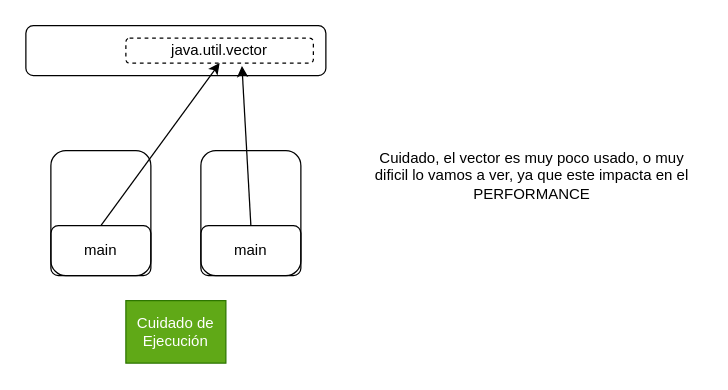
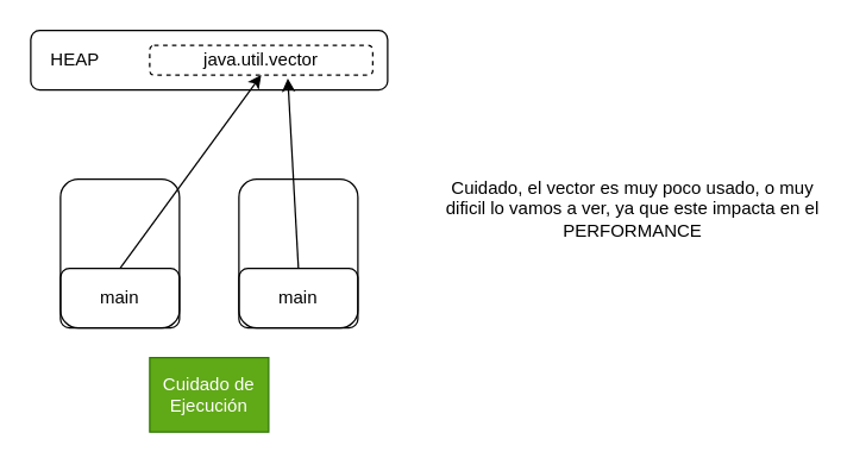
  <mxCell id="0" />
  <mxCell id="1" parent="0" />
  <mxCell id="2" value="" style="rounded=1;whiteSpace=wrap;html=1;fillColor=none;" parent="1" vertex="1"><mxGeometry x="40" y="120" width="80" height="100" as="geometry" /></mxCell>
  <mxCell id="3" style="edgeStyle=none;html=1;exitX=0.5;exitY=0;exitDx=0;exitDy=0;entryX=0.5;entryY=1;entryDx=0;entryDy=0;" parent="1" source="4" target="10" edge="1"><mxGeometry relative="1" as="geometry" /></mxCell>
  <mxCell id="4" value="main" style="rounded=1;whiteSpace=wrap;html=1;fillColor=none;" parent="1" vertex="1"><mxGeometry x="40" y="180" width="80" height="40" as="geometry" /></mxCell>
  <mxCell id="5" value="" style="rounded=1;whiteSpace=wrap;html=1;fillColor=none;" parent="1" vertex="1"><mxGeometry x="160" y="120" width="80" height="100" as="geometry" /></mxCell>
  <mxCell id="6" style="edgeStyle=none;html=1;exitX=0.5;exitY=0;exitDx=0;exitDy=0;entryX=0.619;entryY=1.11;entryDx=0;entryDy=0;entryPerimeter=0;" parent="1" source="7" target="10" edge="1"><mxGeometry relative="1" as="geometry" /></mxCell>
  <mxCell id="7" value="main" style="rounded=1;whiteSpace=wrap;html=1;fillColor=none;" parent="1" vertex="1"><mxGeometry x="160" y="180" width="80" height="40" as="geometry" /></mxCell>
  <mxCell id="8" value="" style="rounded=1;whiteSpace=wrap;html=1;fillColor=none;" parent="1" vertex="1"><mxGeometry x="20" y="20" width="240" height="40" as="geometry" /></mxCell>
+ <mxCell id="9" value="HEAP" style="text;strokeColor=none;align=center;fillColor=none;html=1;verticalAlign=middle;whiteSpace=wrap;rounded=0;" parent="1" vertex="1"><mxGeometry x="20" y="25" width="60" height="30" as="geometry" /></mxCell>
  <mxCell id="10" value="java.util.vector" style="rounded=1;whiteSpace=wrap;html=1;fillColor=none;dashed=1;" parent="1" vertex="1"><mxGeometry x="100" y="30" width="150" height="20" as="geometry" /></mxCell>
  <mxCell id="11" value="Cuidado de Ejecución" style="text;strokeColor=#2D7600;align=center;fillColor=#60a917;html=1;verticalAlign=middle;whiteSpace=wrap;rounded=0;fontColor=#ffffff;" vertex="1" parent="1"><mxGeometry x="100" y="240" width="80" height="50" as="geometry" /></mxCell>
  <mxCell id="12" value="Cuidado, el vector es muy poco usado, o muy dificil lo vamos a ver, ya que este impacta en el PERFORMANCE" style="text;strokeColor=none;align=center;fillColor=none;html=1;verticalAlign=middle;whiteSpace=wrap;rounded=0;" vertex="1" parent="1"><mxGeometry x="290" y="100" width="270" height="80" as="geometry" /></mxCell>
